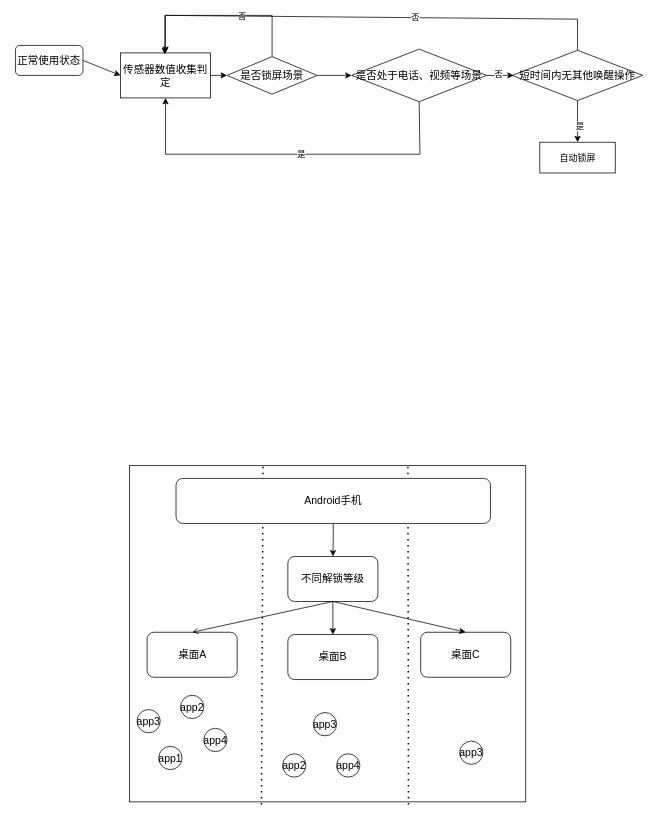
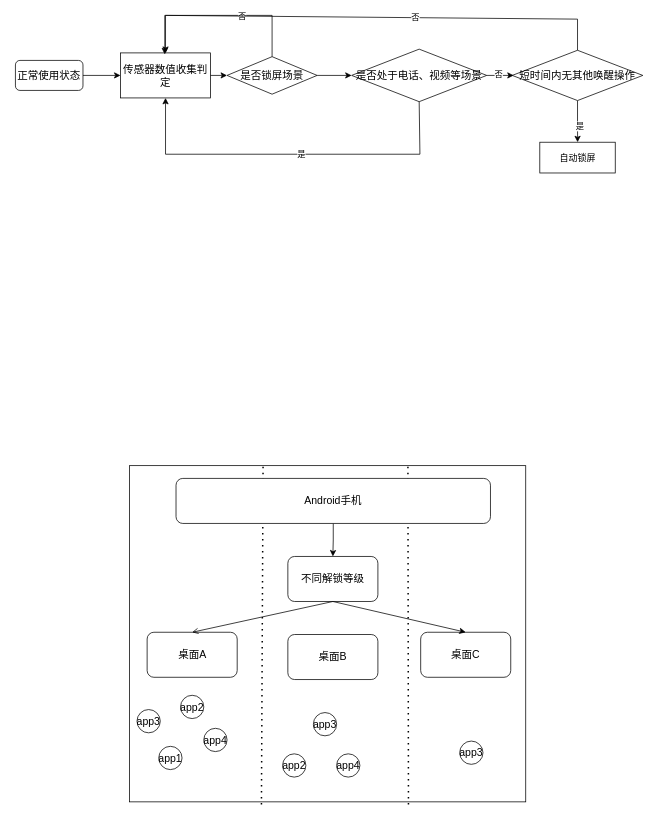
  <mxCell id="0" />
  <mxCell id="1" parent="0" />
- <mxCell id="2" value="正常使用状态" style="rounded=1;whiteSpace=wrap;html=1;fontSize=14;" vertex="1" parent="1"><mxGeometry x="20" y="60" width="90" height="40" as="geometry" /></mxCell>
+ <mxCell id="2" value="正常使用状态" style="rounded=1;whiteSpace=wrap;html=1;fontSize=14;" vertex="1" parent="1"><mxGeometry x="20" y="80" width="90" height="40" as="geometry" /></mxCell>
  <mxCell id="3" value="" style="endArrow=classic;html=1;rounded=0;entryX=0;entryY=0.5;entryDx=0;entryDy=0;exitX=1;exitY=0.5;exitDx=0;exitDy=0;" edge="1" parent="1" source="2"><mxGeometry width="50" height="50" relative="1" as="geometry"><mxPoint x="90" y="185" as="sourcePoint" /><mxPoint x="160" y="100" as="targetPoint" /></mxGeometry></mxCell>
  <mxCell id="4" value="传感器数值收集判定" style="rounded=0;whiteSpace=wrap;html=1;fontSize=14;" vertex="1" parent="1"><mxGeometry x="160" y="70" width="120" height="60" as="geometry" /></mxCell>
  <mxCell id="5" value="" style="edgeStyle=orthogonalEdgeStyle;rounded=0;orthogonalLoop=1;jettySize=auto;html=1;" edge="1" parent="1" source="6" target="12"><mxGeometry relative="1" as="geometry" /></mxCell>
  <mxCell id="6" value="是否锁屏场景" style="rhombus;whiteSpace=wrap;html=1;fontSize=14;" vertex="1" parent="1"><mxGeometry x="302" y="75" width="120" height="50" as="geometry" /></mxCell>
  <mxCell id="7" value="" style="endArrow=classic;html=1;rounded=0;entryX=0;entryY=0.5;entryDx=0;entryDy=0;exitX=1;exitY=0.5;exitDx=0;exitDy=0;" edge="1" parent="1" source="4" target="6"><mxGeometry width="50" height="50" relative="1" as="geometry"><mxPoint x="230" y="30" as="sourcePoint" /><mxPoint x="280" y="-20" as="targetPoint" /></mxGeometry></mxCell>
  <mxCell id="8" value="" style="endArrow=classic;html=1;rounded=0;exitX=0.5;exitY=0;exitDx=0;exitDy=0;entryX=0.5;entryY=0;entryDx=0;entryDy=0;" edge="1" parent="1" source="6" target="4"><mxGeometry width="50" height="50" relative="1" as="geometry"><mxPoint x="230" y="30" as="sourcePoint" /><mxPoint x="120" y="20" as="targetPoint" /><Array as="points"><mxPoint x="362" y="20" /><mxPoint x="220" y="20" /></Array></mxGeometry></mxCell>
  <mxCell id="9" value="否" style="edgeLabel;html=1;align=center;verticalAlign=middle;resizable=0;points=[];" vertex="1" connectable="0" parent="8"><mxGeometry x="-0.223" relative="1" as="geometry"><mxPoint as="offset" /></mxGeometry></mxCell>
  <mxCell id="10" value="" style="edgeStyle=orthogonalEdgeStyle;rounded=0;orthogonalLoop=1;jettySize=auto;html=1;" edge="1" parent="1" source="12"><mxGeometry relative="1" as="geometry"><mxPoint x="684" y="100" as="targetPoint" /><Array as="points"><mxPoint x="662" y="100" /><mxPoint x="662" y="100" /></Array></mxGeometry></mxCell>
  <mxCell id="11" value="否" style="edgeLabel;html=1;align=center;verticalAlign=middle;resizable=0;points=[];" vertex="1" connectable="0" parent="10"><mxGeometry x="-0.159" y="2" relative="1" as="geometry"><mxPoint as="offset" /></mxGeometry></mxCell>
  <mxCell id="12" value="是否处于电话、视频等场景" style="rhombus;whiteSpace=wrap;html=1;fontSize=14;" vertex="1" parent="1"><mxGeometry x="468" y="65" width="180" height="70" as="geometry" /></mxCell>
  <mxCell id="13" value="" style="endArrow=classic;html=1;rounded=0;entryX=0.5;entryY=1;entryDx=0;entryDy=0;exitX=0.5;exitY=1;exitDx=0;exitDy=0;" edge="1" parent="1" source="12" target="4"><mxGeometry width="50" height="50" relative="1" as="geometry"><mxPoint x="532" y="254" as="sourcePoint" /><mxPoint x="452" y="200" as="targetPoint" /><Array as="points"><mxPoint x="559" y="205" /><mxPoint x="220" y="205" /></Array></mxGeometry></mxCell>
  <mxCell id="14" value="是" style="edgeLabel;html=1;align=center;verticalAlign=middle;resizable=0;points=[];" vertex="1" connectable="0" parent="13"><mxGeometry x="-0.054" y="-1" relative="1" as="geometry"><mxPoint as="offset" /></mxGeometry></mxCell>
  <mxCell id="15" value="" style="edgeStyle=orthogonalEdgeStyle;rounded=0;orthogonalLoop=1;jettySize=auto;html=1;" edge="1" parent="1" source="17" target="20"><mxGeometry relative="1" as="geometry" /></mxCell>
  <mxCell id="16" value="是" style="edgeLabel;html=1;align=center;verticalAlign=middle;resizable=0;points=[];" vertex="1" connectable="0" parent="15"><mxGeometry x="0.217" y="2" relative="1" as="geometry"><mxPoint as="offset" /></mxGeometry></mxCell>
  <mxCell id="17" value="&lt;span style=&quot;font-size: 14px;&quot;&gt;短时间内无其他唤醒操作&lt;/span&gt;" style="rhombus;whiteSpace=wrap;html=1;fontSize=14;" vertex="1" parent="1"><mxGeometry x="682" y="66.5" width="174" height="67" as="geometry" /></mxCell>
  <mxCell id="18" value="" style="endArrow=classic;html=1;rounded=0;exitX=0.5;exitY=0;exitDx=0;exitDy=0;" edge="1" parent="1" source="17"><mxGeometry width="50" height="50" relative="1" as="geometry"><mxPoint x="464" y="264" as="sourcePoint" /><mxPoint x="219" y="72" as="targetPoint" /><Array as="points"><mxPoint x="769" y="25" /><mxPoint x="219" y="20" /></Array></mxGeometry></mxCell>
  <mxCell id="19" value="否" style="edgeLabel;html=1;align=center;verticalAlign=middle;resizable=0;points=[];" vertex="1" connectable="0" parent="18"><mxGeometry x="-0.198" y="-1" relative="1" as="geometry"><mxPoint as="offset" /></mxGeometry></mxCell>
  <mxCell id="20" value="自动锁屏" style="whiteSpace=wrap;html=1;" vertex="1" parent="1"><mxGeometry x="718.75" y="189" width="100.5" height="41" as="geometry" /></mxCell>
  <mxCell id="21" value="" style="rounded=0;whiteSpace=wrap;html=1;fontSize=14;" vertex="1" parent="1"><mxGeometry x="172" y="620" width="528" height="448" as="geometry" /></mxCell>
  <mxCell id="22" value="桌面A" style="rounded=1;whiteSpace=wrap;html=1;fontSize=14;" vertex="1" parent="1"><mxGeometry x="195.5" y="842" width="120" height="60" as="geometry" /></mxCell>
  <mxCell id="23" value="桌面B" style="rounded=1;whiteSpace=wrap;html=1;fontSize=14;" vertex="1" parent="1"><mxGeometry x="383" y="845" width="120" height="60" as="geometry" /></mxCell>
  <mxCell id="24" value="桌面C" style="rounded=1;whiteSpace=wrap;html=1;fontSize=14;" vertex="1" parent="1"><mxGeometry x="560" y="842" width="120" height="60" as="geometry" /></mxCell>
  <mxCell id="25" value="" style="endArrow=none;dashed=1;html=1;dashPattern=1 3;strokeWidth=2;rounded=0;fontSize=14;entryX=0.303;entryY=0.004;entryDx=0;entryDy=0;entryPerimeter=0;exitX=0.333;exitY=1.008;exitDx=0;exitDy=0;exitPerimeter=0;" edge="1" parent="1" source="21"><mxGeometry width="50" height="50" relative="1" as="geometry"><mxPoint x="350" y="961" as="sourcePoint" /><mxPoint x="349.984" y="621.352" as="targetPoint" /></mxGeometry></mxCell>
  <mxCell id="26" value="" style="endArrow=none;dashed=1;html=1;dashPattern=1 3;strokeWidth=2;rounded=0;fontSize=14;entryX=0.303;entryY=0.004;entryDx=0;entryDy=0;entryPerimeter=0;exitX=0.704;exitY=1.008;exitDx=0;exitDy=0;exitPerimeter=0;" edge="1" parent="1" source="21"><mxGeometry width="50" height="50" relative="1" as="geometry"><mxPoint x="543" y="1063" as="sourcePoint" /><mxPoint x="543.004" y="620.002" as="targetPoint" /></mxGeometry></mxCell>
  <mxCell id="27" value="不同解锁等级" style="rounded=1;whiteSpace=wrap;html=1;fontSize=14;" vertex="1" parent="1"><mxGeometry x="383" y="741" width="120" height="60" as="geometry" /></mxCell>
  <mxCell id="28" value="" style="endArrow=open;html=1;rounded=0;fontSize=14;exitX=0.5;exitY=1;exitDx=0;exitDy=0;entryX=0.5;entryY=0;entryDx=0;entryDy=0;" edge="1" parent="1" source="27" target="22"><mxGeometry width="50" height="50" relative="1" as="geometry"><mxPoint x="363" y="857" as="sourcePoint" /><mxPoint x="413" y="807" as="targetPoint" /></mxGeometry></mxCell>
- <mxCell id="29" value="" style="endArrow=classic;html=1;rounded=0;fontSize=14;exitX=0.5;exitY=1;exitDx=0;exitDy=0;" edge="1" parent="1" source="27" target="23"><mxGeometry width="50" height="50" relative="1" as="geometry"><mxPoint x="453" y="705" as="sourcePoint" /><mxPoint x="272" y="758" as="targetPoint" /></mxGeometry></mxCell>
  <mxCell id="30" value="" style="endArrow=classic;html=1;rounded=0;fontSize=14;exitX=0.5;exitY=1;exitDx=0;exitDy=0;entryX=0.5;entryY=0;entryDx=0;entryDy=0;" edge="1" parent="1" source="27" target="24"><mxGeometry width="50" height="50" relative="1" as="geometry"><mxPoint x="453" y="705" as="sourcePoint" /><mxPoint x="453" y="758" as="targetPoint" /></mxGeometry></mxCell>
  <mxCell id="31" value="app3" style="ellipse;whiteSpace=wrap;html=1;aspect=fixed;fontSize=14;" vertex="1" parent="1"><mxGeometry x="417" y="949" width="31" height="31" as="geometry" /></mxCell>
  <mxCell id="32" value="app1" style="ellipse;whiteSpace=wrap;html=1;aspect=fixed;fontSize=14;" vertex="1" parent="1"><mxGeometry x="211" y="994" width="31" height="31" as="geometry" /></mxCell>
  <mxCell id="33" value="app3" style="ellipse;whiteSpace=wrap;html=1;aspect=fixed;fontSize=14;" vertex="1" parent="1"><mxGeometry x="182" y="945" width="31" height="31" as="geometry" /></mxCell>
  <mxCell id="34" value="app4" style="ellipse;whiteSpace=wrap;html=1;aspect=fixed;fontSize=14;" vertex="1" parent="1"><mxGeometry x="271" y="970" width="31" height="31" as="geometry" /></mxCell>
  <mxCell id="35" value="app2" style="ellipse;whiteSpace=wrap;html=1;aspect=fixed;fontSize=14;" vertex="1" parent="1"><mxGeometry x="240" y="926" width="31" height="31" as="geometry" /></mxCell>
  <mxCell id="36" value="app2" style="ellipse;whiteSpace=wrap;html=1;aspect=fixed;fontSize=14;" vertex="1" parent="1"><mxGeometry x="376" y="1004" width="31" height="31" as="geometry" /></mxCell>
  <mxCell id="37" value="app4" style="ellipse;whiteSpace=wrap;html=1;aspect=fixed;fontSize=14;" vertex="1" parent="1"><mxGeometry x="448" y="1004" width="31" height="31" as="geometry" /></mxCell>
  <mxCell id="38" value="app3" style="ellipse;whiteSpace=wrap;html=1;aspect=fixed;fontSize=14;" vertex="1" parent="1"><mxGeometry x="612" y="987" width="31" height="31" as="geometry" /></mxCell>
  <mxCell id="39" value="" style="edgeStyle=orthogonalEdgeStyle;rounded=0;orthogonalLoop=1;jettySize=auto;html=1;fontSize=14;" edge="1" parent="1" source="40" target="27"><mxGeometry relative="1" as="geometry" /></mxCell>
  <mxCell id="40" value="Android手机" style="rounded=1;whiteSpace=wrap;html=1;fontSize=14;" vertex="1" parent="1"><mxGeometry x="234" y="637" width="419" height="60" as="geometry" /></mxCell>
